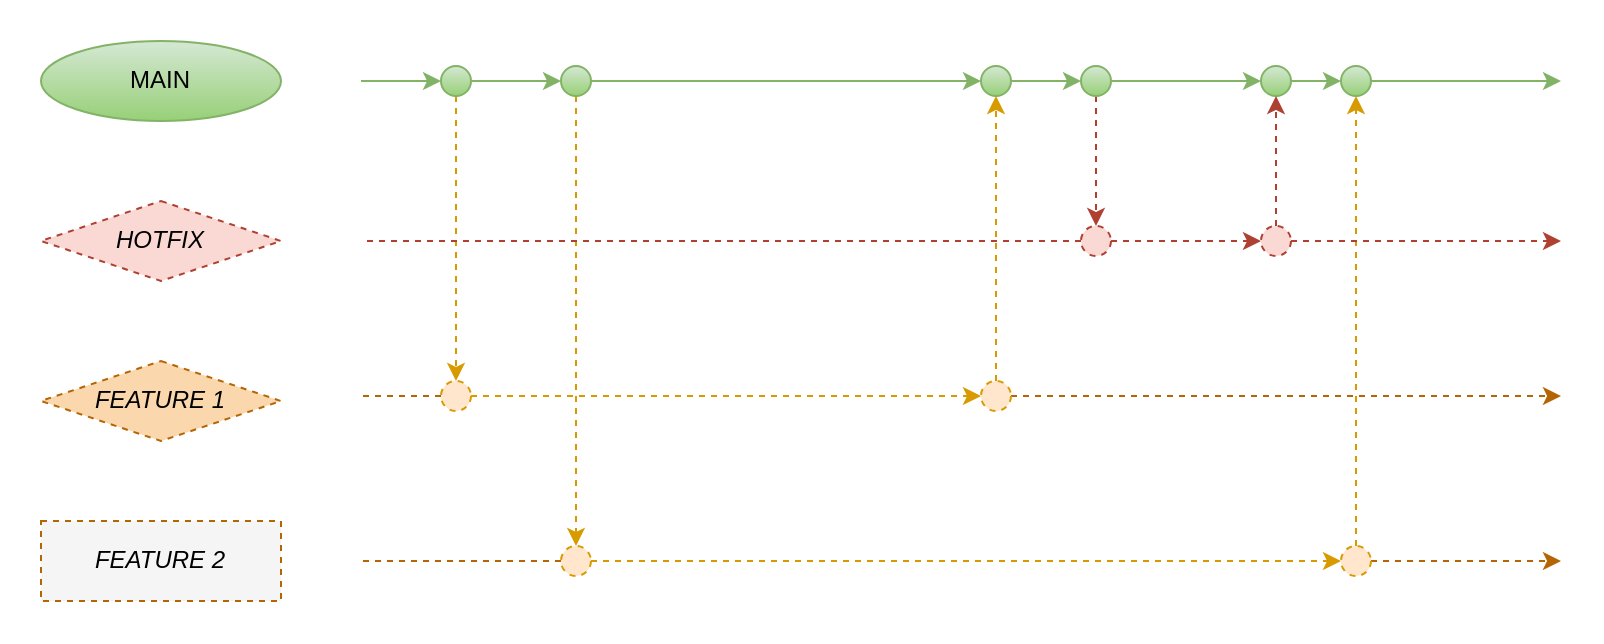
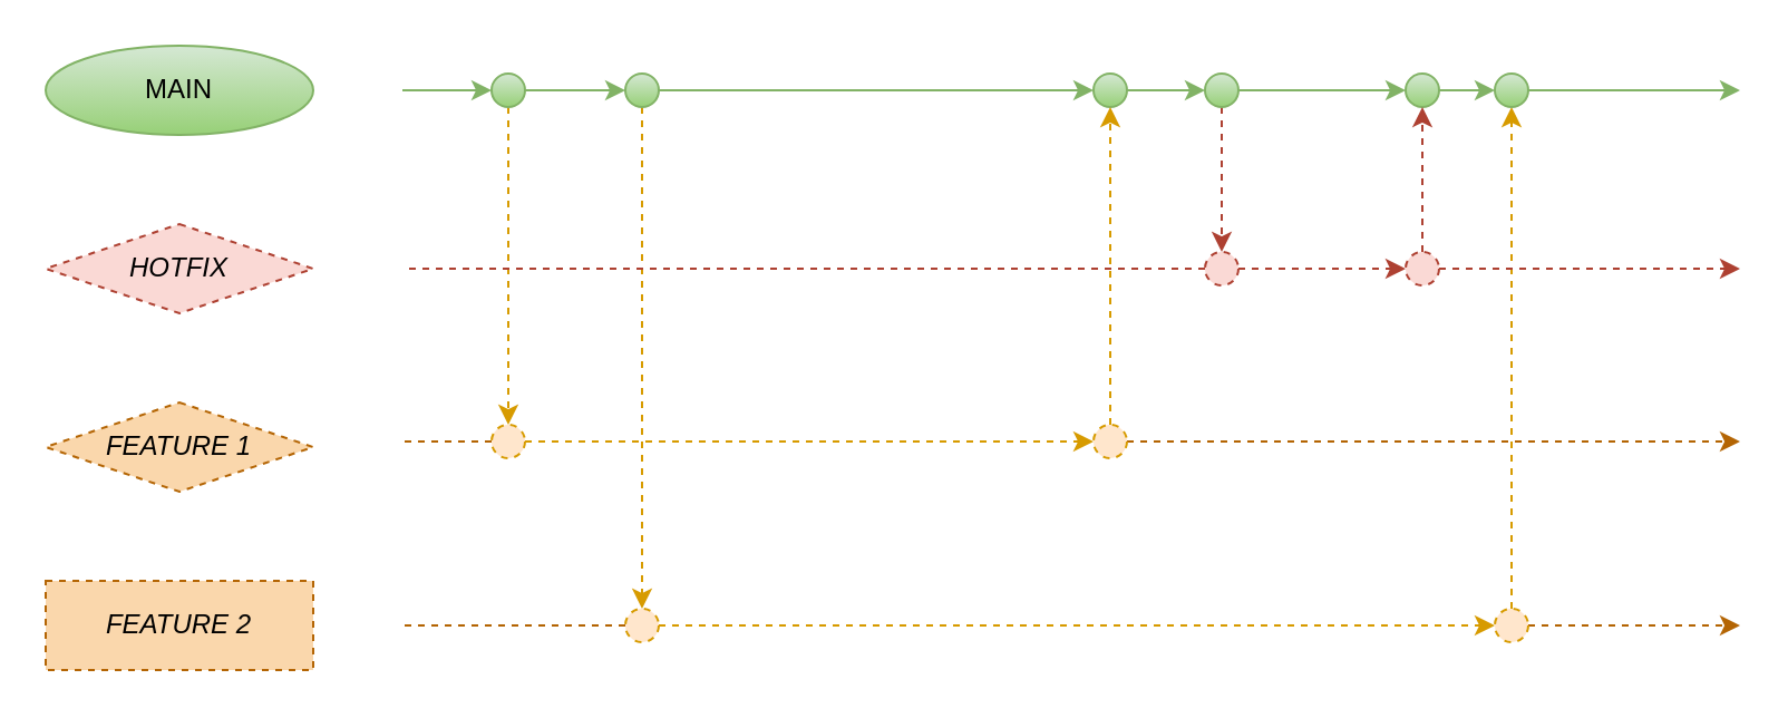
  <mxCell id="0" />
  <mxCell id="1" parent="0" />
  <mxCell id="2" value="MAIN" style="ellipse;whiteSpace=wrap;html=1;fillColor=#d5e8d4;gradientColor=#97d077;strokeColor=#82b366;" vertex="1" parent="1"><mxGeometry x="20" y="20" width="120" height="40" as="geometry" /></mxCell>
  <mxCell id="3" value="&lt;i&gt;HOTFIX&lt;/i&gt;" style="rhombus;whiteSpace=wrap;html=1;fillColor=#fad9d5;strokeColor=#ae4132;shadow=0;glass=0;dashed=1;" vertex="1" parent="1"><mxGeometry x="20" y="100" width="120" height="40" as="geometry" /></mxCell>
  <mxCell id="4" value="&lt;i&gt;FEATURE 1&lt;/i&gt;" style="rhombus;whiteSpace=wrap;html=1;fillColor=#fad7ac;strokeColor=#b46504;dashed=1;" vertex="1" parent="1"><mxGeometry x="20" y="180" width="120" height="40" as="geometry" /></mxCell>
- <mxCell id="5" value="&lt;i&gt;FEATURE 2&lt;/i&gt;" style="rounded=0;whiteSpace=wrap;html=1;fillColor=#f5f5f5;strokeColor=#b46504;dashed=1;" vertex="1" parent="1"><mxGeometry x="20" y="260" width="120" height="40" as="geometry" /></mxCell>
+ <mxCell id="5" value="&lt;i&gt;FEATURE 2&lt;/i&gt;" style="rounded=0;whiteSpace=wrap;html=1;fillColor=#fad7ac;strokeColor=#b46504;dashed=1;" vertex="1" parent="1"><mxGeometry x="20" y="260" width="120" height="40" as="geometry" /></mxCell>
  <mxCell id="6" value="" style="endArrow=classic;html=1;rounded=0;endFill=1;fillColor=#d5e8d4;strokeColor=#82b366;gradientColor=#97d077;" edge="1" parent="1" source="28"><mxGeometry width="50" height="50" relative="1" as="geometry"><mxPoint x="180" y="40" as="sourcePoint" /><mxPoint x="780" y="40" as="targetPoint" /></mxGeometry></mxCell>
  <mxCell id="7" value="" style="endArrow=classic;html=1;rounded=0;endFill=1;fillColor=#d5e8d4;strokeColor=#82b366;gradientColor=#97d077;" edge="1" parent="1" target="9"><mxGeometry width="50" height="50" relative="1" as="geometry"><mxPoint x="180" y="40" as="sourcePoint" /><mxPoint x="780" y="40" as="targetPoint" /></mxGeometry></mxCell>
  <mxCell id="8" style="edgeStyle=orthogonalEdgeStyle;rounded=0;orthogonalLoop=1;jettySize=auto;html=1;entryX=0.5;entryY=0;entryDx=0;entryDy=0;fillColor=#ffe6cc;strokeColor=#d79b00;dashed=1;" edge="1" parent="1" source="9" target="14"><mxGeometry relative="1" as="geometry" /></mxCell>
  <mxCell id="9" value="" style="ellipse;whiteSpace=wrap;html=1;aspect=fixed;fillColor=#d5e8d4;strokeColor=#82b366;gradientColor=#97d077;" vertex="1" parent="1"><mxGeometry x="220" y="32.5" width="15" height="15" as="geometry" /></mxCell>
  <mxCell id="10" value="" style="endArrow=classic;html=1;rounded=0;endFill=1;fillColor=#d5e8d4;strokeColor=#82b366;gradientColor=#97d077;" edge="1" parent="1" source="20" target="11"><mxGeometry width="50" height="50" relative="1" as="geometry"><mxPoint x="235" y="40" as="sourcePoint" /><mxPoint x="780" y="40" as="targetPoint" /></mxGeometry></mxCell>
  <mxCell id="11" value="" style="ellipse;whiteSpace=wrap;html=1;aspect=fixed;fillColor=#d5e8d4;strokeColor=#82b366;gradientColor=#97d077;" vertex="1" parent="1"><mxGeometry x="490" y="32.5" width="15" height="15" as="geometry" /></mxCell>
  <mxCell id="12" style="edgeStyle=orthogonalEdgeStyle;rounded=0;orthogonalLoop=1;jettySize=auto;html=1;entryX=0;entryY=0.5;entryDx=0;entryDy=0;fillColor=#ffe6cc;strokeColor=#d79b00;dashed=1;" edge="1" parent="1" source="14" target="17"><mxGeometry relative="1" as="geometry" /></mxCell>
  <mxCell id="13" style="edgeStyle=orthogonalEdgeStyle;rounded=0;orthogonalLoop=1;jettySize=auto;html=1;endArrow=none;endFill=0;dashed=1;fillColor=#fad7ac;strokeColor=#b46504;" edge="1" parent="1" source="14"><mxGeometry relative="1" as="geometry"><mxPoint x="180" y="197.5" as="targetPoint" /></mxGeometry></mxCell>
  <mxCell id="14" value="" style="ellipse;whiteSpace=wrap;html=1;aspect=fixed;fillColor=#ffe6cc;strokeColor=#d79b00;dashed=1;" vertex="1" parent="1"><mxGeometry x="220" y="190" width="15" height="15" as="geometry" /></mxCell>
  <mxCell id="15" style="edgeStyle=orthogonalEdgeStyle;rounded=0;orthogonalLoop=1;jettySize=auto;html=1;entryX=0.5;entryY=1;entryDx=0;entryDy=0;fillColor=#ffe6cc;strokeColor=#d79b00;dashed=1;" edge="1" parent="1" source="17" target="11"><mxGeometry relative="1" as="geometry" /></mxCell>
  <mxCell id="16" style="edgeStyle=orthogonalEdgeStyle;rounded=0;orthogonalLoop=1;jettySize=auto;html=1;fillColor=#fad7ac;strokeColor=#b46504;dashed=1;" edge="1" parent="1" source="17"><mxGeometry relative="1" as="geometry"><mxPoint x="780" y="197.5" as="targetPoint" /></mxGeometry></mxCell>
  <mxCell id="17" value="" style="ellipse;whiteSpace=wrap;html=1;aspect=fixed;fillColor=#ffe6cc;strokeColor=#d79b00;dashed=1;" vertex="1" parent="1"><mxGeometry x="490" y="190" width="15" height="15" as="geometry" /></mxCell>
  <mxCell id="18" value="" style="endArrow=classic;html=1;rounded=0;endFill=1;fillColor=#d5e8d4;strokeColor=#82b366;gradientColor=#97d077;" edge="1" parent="1" source="9" target="20"><mxGeometry width="50" height="50" relative="1" as="geometry"><mxPoint x="235" y="40" as="sourcePoint" /><mxPoint x="490" y="40" as="targetPoint" /></mxGeometry></mxCell>
  <mxCell id="19" style="edgeStyle=orthogonalEdgeStyle;rounded=0;orthogonalLoop=1;jettySize=auto;html=1;entryX=0.5;entryY=0;entryDx=0;entryDy=0;fillColor=#ffe6cc;strokeColor=#d79b00;dashed=1;" edge="1" parent="1" source="20" target="23"><mxGeometry relative="1" as="geometry" /></mxCell>
  <mxCell id="20" value="" style="ellipse;whiteSpace=wrap;html=1;aspect=fixed;fillColor=#d5e8d4;strokeColor=#82b366;gradientColor=#97d077;" vertex="1" parent="1"><mxGeometry x="280" y="32.5" width="15" height="15" as="geometry" /></mxCell>
  <mxCell id="21" style="edgeStyle=orthogonalEdgeStyle;rounded=0;orthogonalLoop=1;jettySize=auto;html=1;entryX=0;entryY=0.5;entryDx=0;entryDy=0;fillColor=#ffe6cc;strokeColor=#d79b00;dashed=1;" edge="1" parent="1" source="23" target="26"><mxGeometry relative="1" as="geometry" /></mxCell>
  <mxCell id="22" style="edgeStyle=orthogonalEdgeStyle;rounded=0;orthogonalLoop=1;jettySize=auto;html=1;dashed=1;endArrow=none;endFill=0;fillColor=#fad7ac;strokeColor=#b46504;" edge="1" parent="1" source="23"><mxGeometry relative="1" as="geometry"><mxPoint x="180" y="280" as="targetPoint" /></mxGeometry></mxCell>
  <mxCell id="23" value="" style="ellipse;whiteSpace=wrap;html=1;aspect=fixed;fillColor=#ffe6cc;strokeColor=#d79b00;dashed=1;" vertex="1" parent="1"><mxGeometry x="280" y="272.5" width="15" height="15" as="geometry" /></mxCell>
  <mxCell id="24" style="edgeStyle=orthogonalEdgeStyle;rounded=0;orthogonalLoop=1;jettySize=auto;html=1;entryX=0.5;entryY=1;entryDx=0;entryDy=0;fillColor=#ffe6cc;strokeColor=#d79b00;dashed=1;" edge="1" parent="1" source="26" target="28"><mxGeometry relative="1" as="geometry" /></mxCell>
  <mxCell id="25" style="edgeStyle=orthogonalEdgeStyle;rounded=0;orthogonalLoop=1;jettySize=auto;html=1;fillColor=#fad7ac;strokeColor=#b46504;dashed=1;" edge="1" parent="1" source="26"><mxGeometry relative="1" as="geometry"><mxPoint x="780" y="280" as="targetPoint" /></mxGeometry></mxCell>
  <mxCell id="26" value="" style="ellipse;whiteSpace=wrap;html=1;aspect=fixed;fillColor=#ffe6cc;strokeColor=#d79b00;dashed=1;" vertex="1" parent="1"><mxGeometry x="670" y="272.5" width="15" height="15" as="geometry" /></mxCell>
  <mxCell id="27" value="" style="endArrow=classic;html=1;rounded=0;endFill=1;fillColor=#d5e8d4;strokeColor=#82b366;gradientColor=#97d077;" edge="1" parent="1" source="33" target="28"><mxGeometry width="50" height="50" relative="1" as="geometry"><mxPoint x="505" y="40" as="sourcePoint" /><mxPoint x="780" y="40" as="targetPoint" /></mxGeometry></mxCell>
  <mxCell id="28" value="" style="ellipse;whiteSpace=wrap;html=1;aspect=fixed;fillColor=#d5e8d4;strokeColor=#82b366;gradientColor=#97d077;" vertex="1" parent="1"><mxGeometry x="670" y="32.5" width="15" height="15" as="geometry" /></mxCell>
  <mxCell id="29" value="" style="endArrow=classic;html=1;rounded=0;endFill=1;fillColor=#d5e8d4;strokeColor=#82b366;gradientColor=#97d077;" edge="1" parent="1" source="11" target="31"><mxGeometry width="50" height="50" relative="1" as="geometry"><mxPoint x="505" y="40" as="sourcePoint" /><mxPoint x="670" y="40" as="targetPoint" /></mxGeometry></mxCell>
  <mxCell id="30" style="edgeStyle=orthogonalEdgeStyle;rounded=0;orthogonalLoop=1;jettySize=auto;html=1;entryX=0.5;entryY=0;entryDx=0;entryDy=0;fillColor=#fad9d5;strokeColor=#ae4132;dashed=1;" edge="1" parent="1" source="31" target="36"><mxGeometry relative="1" as="geometry" /></mxCell>
  <mxCell id="31" value="" style="ellipse;whiteSpace=wrap;html=1;aspect=fixed;fillColor=#d5e8d4;strokeColor=#82b366;gradientColor=#97d077;" vertex="1" parent="1"><mxGeometry x="540" y="32.5" width="15" height="15" as="geometry" /></mxCell>
  <mxCell id="32" value="" style="endArrow=classic;html=1;rounded=0;endFill=1;fillColor=#d5e8d4;strokeColor=#82b366;gradientColor=#97d077;" edge="1" parent="1" source="31" target="33"><mxGeometry width="50" height="50" relative="1" as="geometry"><mxPoint x="555" y="40" as="sourcePoint" /><mxPoint x="670" y="40" as="targetPoint" /></mxGeometry></mxCell>
  <mxCell id="33" value="" style="ellipse;whiteSpace=wrap;html=1;aspect=fixed;fillColor=#d5e8d4;strokeColor=#82b366;gradientColor=#97d077;" vertex="1" parent="1"><mxGeometry x="630" y="32.5" width="15" height="15" as="geometry" /></mxCell>
  <mxCell id="34" style="edgeStyle=orthogonalEdgeStyle;rounded=0;orthogonalLoop=1;jettySize=auto;html=1;entryX=0;entryY=0.5;entryDx=0;entryDy=0;fillColor=#fad9d5;strokeColor=#ae4132;dashed=1;" edge="1" parent="1" source="36" target="39"><mxGeometry relative="1" as="geometry" /></mxCell>
  <mxCell id="35" style="edgeStyle=orthogonalEdgeStyle;rounded=0;orthogonalLoop=1;jettySize=auto;html=1;dashed=1;fillColor=#fad9d5;strokeColor=#ae4132;endArrow=none;endFill=0;" edge="1" parent="1" source="36"><mxGeometry relative="1" as="geometry"><mxPoint x="180" y="120" as="targetPoint" /></mxGeometry></mxCell>
  <mxCell id="36" value="" style="ellipse;whiteSpace=wrap;html=1;aspect=fixed;fillColor=#fad9d5;strokeColor=#ae4132;dashed=1;" vertex="1" parent="1"><mxGeometry x="540" y="112.5" width="15" height="15" as="geometry" /></mxCell>
  <mxCell id="37" style="edgeStyle=orthogonalEdgeStyle;rounded=0;orthogonalLoop=1;jettySize=auto;html=1;entryX=0.5;entryY=1;entryDx=0;entryDy=0;fillColor=#fad9d5;strokeColor=#ae4132;dashed=1;" edge="1" parent="1" source="39" target="33"><mxGeometry relative="1" as="geometry" /></mxCell>
  <mxCell id="38" style="edgeStyle=orthogonalEdgeStyle;rounded=0;orthogonalLoop=1;jettySize=auto;html=1;dashed=1;fillColor=#fad9d5;strokeColor=#ae4132;" edge="1" parent="1" source="39"><mxGeometry relative="1" as="geometry"><mxPoint x="780" y="120" as="targetPoint" /></mxGeometry></mxCell>
  <mxCell id="39" value="" style="ellipse;whiteSpace=wrap;html=1;aspect=fixed;fillColor=#fad9d5;strokeColor=#ae4132;dashed=1;" vertex="1" parent="1"><mxGeometry x="630" y="112.5" width="15" height="15" as="geometry" /></mxCell>
